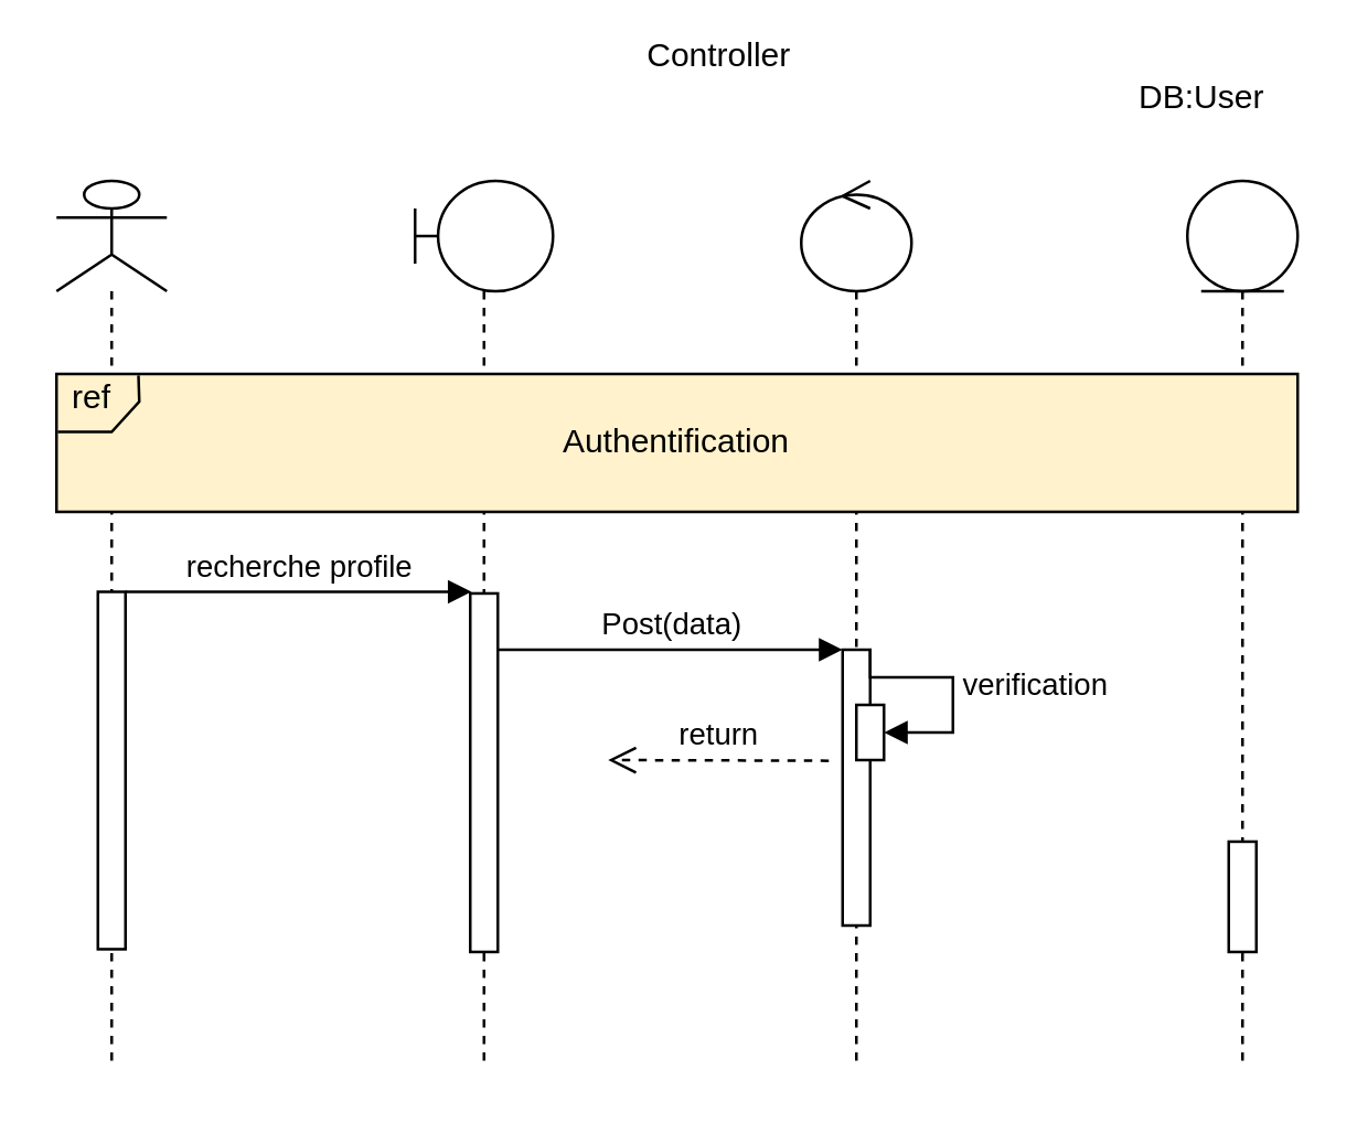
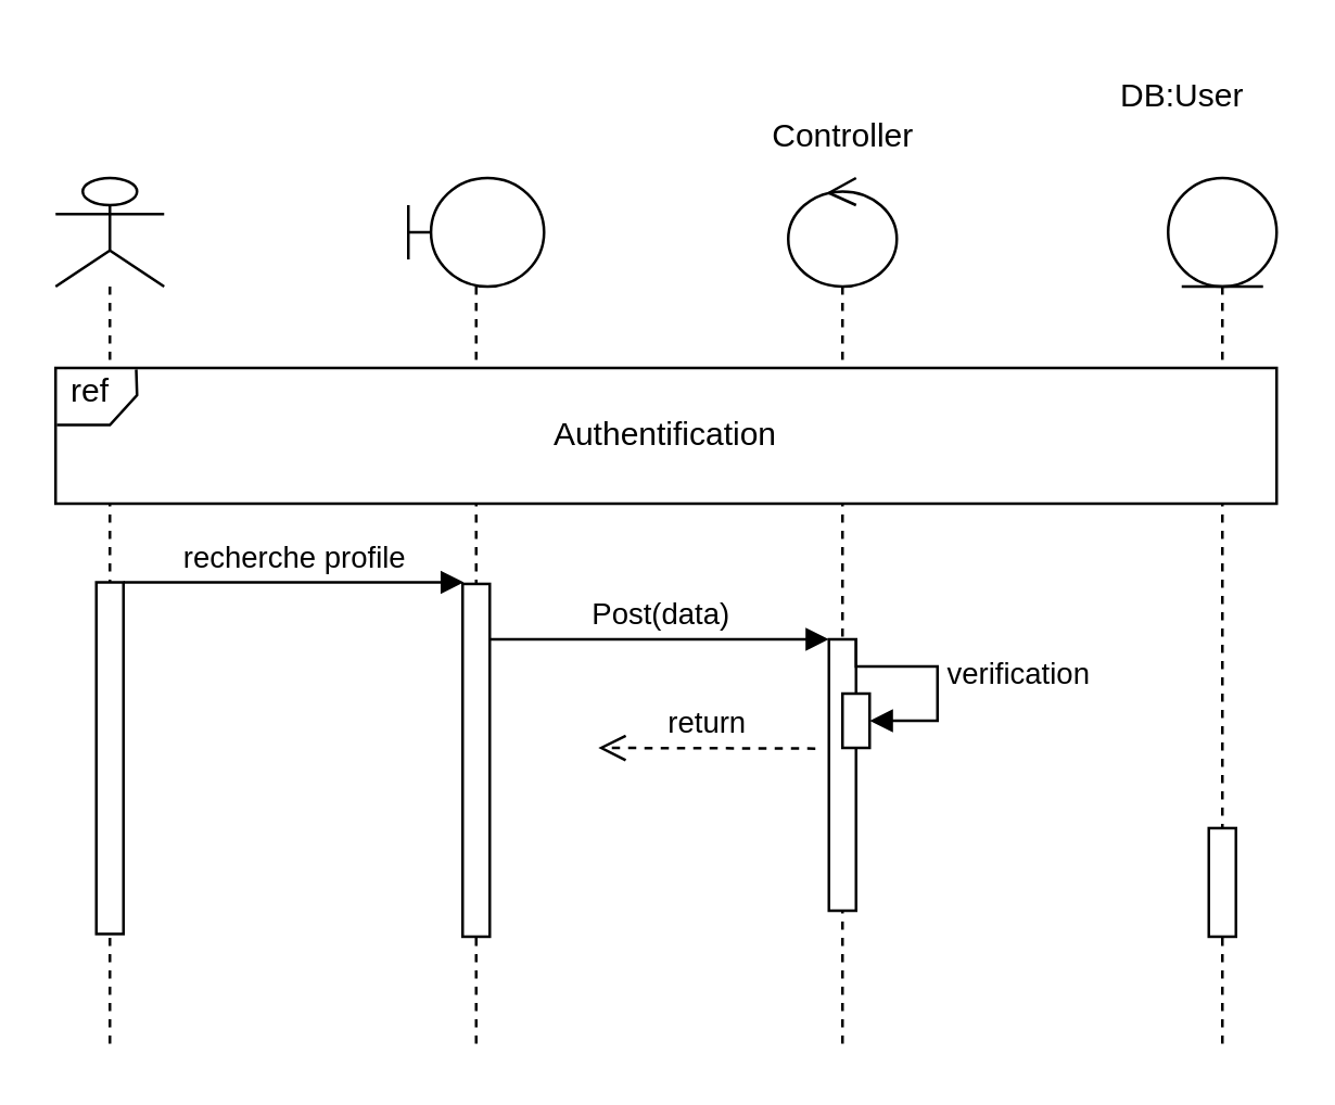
  <mxCell id="0" />
  <mxCell id="1" parent="0" />
  <mxCell id="2" value="" style="shape=umlLifeline;perimeter=lifelinePerimeter;whiteSpace=wrap;html=1;container=1;dropTarget=0;collapsible=0;recursiveResize=0;outlineConnect=0;portConstraint=eastwest;newEdgeStyle={&quot;edgeStyle&quot;:&quot;elbowEdgeStyle&quot;,&quot;elbow&quot;:&quot;vertical&quot;,&quot;curved&quot;:0,&quot;rounded&quot;:0};participant=umlActor;" vertex="1" parent="1"><mxGeometry x="20" y="65" width="40" height="320" as="geometry" /></mxCell>
  <mxCell id="3" value="" style="html=1;points=[];perimeter=orthogonalPerimeter;outlineConnect=0;targetShapes=umlLifeline;portConstraint=eastwest;newEdgeStyle={&quot;edgeStyle&quot;:&quot;elbowEdgeStyle&quot;,&quot;elbow&quot;:&quot;vertical&quot;,&quot;curved&quot;:0,&quot;rounded&quot;:0};" vertex="1" parent="2"><mxGeometry x="15" y="149" width="10" height="129.58" as="geometry" /></mxCell>
  <mxCell id="4" value="" style="shape=umlLifeline;perimeter=lifelinePerimeter;whiteSpace=wrap;html=1;container=1;dropTarget=0;collapsible=0;recursiveResize=0;outlineConnect=0;portConstraint=eastwest;newEdgeStyle={&quot;edgeStyle&quot;:&quot;elbowEdgeStyle&quot;,&quot;elbow&quot;:&quot;vertical&quot;,&quot;curved&quot;:0,&quot;rounded&quot;:0};participant=umlBoundary;" vertex="1" parent="1"><mxGeometry x="150" y="65" width="50" height="320" as="geometry" /></mxCell>
  <mxCell id="5" value="" style="html=1;points=[];perimeter=orthogonalPerimeter;outlineConnect=0;targetShapes=umlLifeline;portConstraint=eastwest;newEdgeStyle={&quot;edgeStyle&quot;:&quot;elbowEdgeStyle&quot;,&quot;elbow&quot;:&quot;vertical&quot;,&quot;curved&quot;:0,&quot;rounded&quot;:0};" vertex="1" parent="4"><mxGeometry x="20" y="149.58" width="10" height="130" as="geometry" /></mxCell>
  <mxCell id="6" value="" style="shape=umlLifeline;perimeter=lifelinePerimeter;whiteSpace=wrap;html=1;container=1;dropTarget=0;collapsible=0;recursiveResize=0;outlineConnect=0;portConstraint=eastwest;newEdgeStyle={&quot;edgeStyle&quot;:&quot;elbowEdgeStyle&quot;,&quot;elbow&quot;:&quot;vertical&quot;,&quot;curved&quot;:0,&quot;rounded&quot;:0};participant=umlEntity;" vertex="1" parent="1"><mxGeometry x="430" y="65" width="40" height="320" as="geometry" /></mxCell>
  <mxCell id="7" value="" style="html=1;points=[];perimeter=orthogonalPerimeter;outlineConnect=0;targetShapes=umlLifeline;portConstraint=eastwest;newEdgeStyle={&quot;edgeStyle&quot;:&quot;elbowEdgeStyle&quot;,&quot;elbow&quot;:&quot;vertical&quot;,&quot;curved&quot;:0,&quot;rounded&quot;:0};" vertex="1" parent="6"><mxGeometry x="15" y="239.58" width="10" height="40" as="geometry" /></mxCell>
  <mxCell id="8" value="" style="shape=umlLifeline;perimeter=lifelinePerimeter;whiteSpace=wrap;html=1;container=1;dropTarget=0;collapsible=0;recursiveResize=0;outlineConnect=0;portConstraint=eastwest;newEdgeStyle={&quot;edgeStyle&quot;:&quot;elbowEdgeStyle&quot;,&quot;elbow&quot;:&quot;vertical&quot;,&quot;curved&quot;:0,&quot;rounded&quot;:0};participant=umlControl;" vertex="1" parent="1"><mxGeometry x="290" y="65" width="40" height="320" as="geometry" /></mxCell>
  <mxCell id="9" value="" style="html=1;points=[];perimeter=orthogonalPerimeter;outlineConnect=0;targetShapes=umlLifeline;portConstraint=eastwest;newEdgeStyle={&quot;edgeStyle&quot;:&quot;elbowEdgeStyle&quot;,&quot;elbow&quot;:&quot;vertical&quot;,&quot;curved&quot;:0,&quot;rounded&quot;:0};" vertex="1" parent="8"><mxGeometry x="15" y="170" width="10" height="100" as="geometry" /></mxCell>
  <mxCell id="10" value="" style="html=1;points=[];perimeter=orthogonalPerimeter;outlineConnect=0;targetShapes=umlLifeline;portConstraint=eastwest;newEdgeStyle={&quot;edgeStyle&quot;:&quot;elbowEdgeStyle&quot;,&quot;elbow&quot;:&quot;vertical&quot;,&quot;curved&quot;:0,&quot;rounded&quot;:0};" vertex="1" parent="8"><mxGeometry x="20" y="190" width="10" height="20" as="geometry" /></mxCell>
  <mxCell id="11" value="verification" style="html=1;align=left;spacingLeft=2;endArrow=block;rounded=0;edgeStyle=orthogonalEdgeStyle;curved=0;rounded=0;" edge="1" target="10" parent="8"><mxGeometry relative="1" as="geometry"><mxPoint x="25" y="170" as="sourcePoint" /><Array as="points"><mxPoint x="25" y="180" /><mxPoint x="55" y="180" /><mxPoint x="55" y="200" /></Array></mxGeometry></mxCell>
- <mxCell id="12" value="Controller" style="text;html=1;align=center;verticalAlign=middle;resizable=0;points=[];autosize=1;strokeColor=none;fillColor=none;" vertex="1" parent="1"><mxGeometry x="220" y="5" width="80" height="30" as="geometry" /></mxCell>
+ <mxCell id="12" value="Controller" style="text;html=1;align=center;verticalAlign=middle;resizable=0;points=[];autosize=1;strokeColor=none;fillColor=none;" vertex="1" parent="1"><mxGeometry x="270" y="35" width="80" height="30" as="geometry" /></mxCell>
  <mxCell id="13" value="DB:User" style="text;html=1;align=center;verticalAlign=middle;resizable=0;points=[];autosize=1;strokeColor=none;fillColor=none;" vertex="1" parent="1"><mxGeometry x="400" y="20" width="70" height="30" as="geometry" /></mxCell>
  <mxCell id="14" value="recherche profile" style="html=1;verticalAlign=bottom;endArrow=block;edgeStyle=elbowEdgeStyle;elbow=vertical;curved=0;rounded=0;" edge="1" parent="1" source="3"><mxGeometry width="80" relative="1" as="geometry"><mxPoint x="41" y="214" as="sourcePoint" /><mxPoint x="170.5" y="213.58" as="targetPoint" /><Array as="points"><mxPoint x="116" y="214" /><mxPoint x="56" y="213.58" /></Array></mxGeometry></mxCell>
- <mxCell id="15" value="Authentification" style="html=1;whiteSpace=wrap;fillColor=#fff2cc;" vertex="1" parent="1"><mxGeometry x="20" y="135" width="450" height="50" as="geometry" /></mxCell>
+ <mxCell id="15" value="Authentification" style="html=1;whiteSpace=wrap;" vertex="1" parent="1"><mxGeometry x="20" y="135" width="450" height="50" as="geometry" /></mxCell>
  <mxCell id="16" value="" style="endArrow=none;html=1;rounded=0;exitX=0.001;exitY=0.419;exitDx=0;exitDy=0;exitPerimeter=0;entryX=0.066;entryY=0.011;entryDx=0;entryDy=0;entryPerimeter=0;" edge="1" parent="1" source="15" target="15"><mxGeometry width="50" height="50" relative="1" as="geometry"><mxPoint x="15" y="185" as="sourcePoint" /><mxPoint x="65" y="135" as="targetPoint" /><Array as="points"><mxPoint x="40" y="156" /><mxPoint x="50" y="145" /></Array></mxGeometry></mxCell>
  <mxCell id="17" value="ref" style="text;html=1;strokeColor=none;fillColor=none;align=center;verticalAlign=middle;whiteSpace=wrap;rounded=0;" vertex="1" parent="1"><mxGeometry x="23" y="139" width="20" height="10" as="geometry" /></mxCell>
  <mxCell id="18" value="Post(data)" style="html=1;verticalAlign=bottom;endArrow=block;edgeStyle=elbowEdgeStyle;elbow=vertical;curved=0;rounded=0;" edge="1" parent="1" target="9"><mxGeometry width="80" relative="1" as="geometry"><mxPoint x="180" y="235" as="sourcePoint" /><mxPoint x="270" y="235" as="targetPoint" /></mxGeometry></mxCell>
  <mxCell id="19" value="return" style="html=1;verticalAlign=bottom;endArrow=open;dashed=1;endSize=8;edgeStyle=elbowEdgeStyle;elbow=vertical;curved=0;rounded=0;" edge="1" parent="1"><mxGeometry relative="1" as="geometry"><mxPoint x="300" y="275.25" as="sourcePoint" /><mxPoint x="220" y="275.25" as="targetPoint" /></mxGeometry></mxCell>
